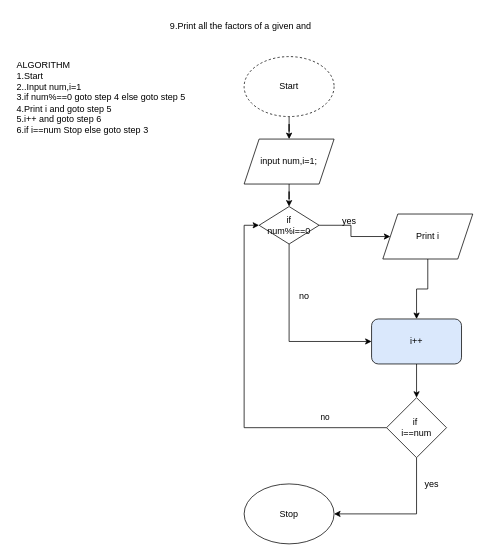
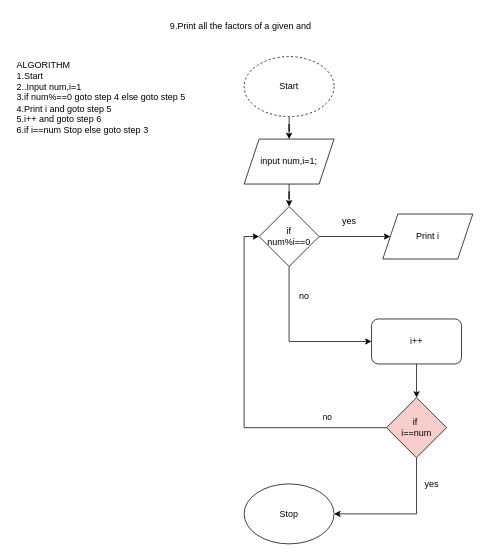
  <mxCell id="0" />
  <mxCell id="1" parent="0" />
  <mxCell id="2" value="Stop" style="ellipse;whiteSpace=wrap;html=1;" parent="1" vertex="1"><mxGeometry x="325" y="645" width="120" height="80" as="geometry" /></mxCell>
  <mxCell id="3" value="" style="edgeStyle=orthogonalEdgeStyle;rounded=0;orthogonalLoop=1;jettySize=auto;html=1;" parent="1" source="4" target="6" edge="1"><mxGeometry relative="1" as="geometry" /></mxCell>
  <mxCell id="4" value="Start" style="ellipse;whiteSpace=wrap;html=1;dashed=1;" parent="1" vertex="1"><mxGeometry x="325" y="75" width="120" height="80" as="geometry" /></mxCell>
  <mxCell id="5" value="" style="edgeStyle=orthogonalEdgeStyle;rounded=0;orthogonalLoop=1;jettySize=auto;html=1;" parent="1" source="6" target="9" edge="1"><mxGeometry relative="1" as="geometry" /></mxCell>
  <mxCell id="6" value="input num,i=1;" style="shape=parallelogram;perimeter=parallelogramPerimeter;whiteSpace=wrap;html=1;fixedSize=1;" parent="1" vertex="1"><mxGeometry x="325" y="185" width="120" height="60" as="geometry" /></mxCell>
  <mxCell id="7" value="" style="edgeStyle=orthogonalEdgeStyle;rounded=0;orthogonalLoop=1;jettySize=auto;html=1;" parent="1" source="9" target="11" edge="1"><mxGeometry relative="1" as="geometry" /></mxCell>
  <mxCell id="8" style="edgeStyle=orthogonalEdgeStyle;rounded=0;orthogonalLoop=1;jettySize=auto;html=1;exitX=0.5;exitY=1;exitDx=0;exitDy=0;entryX=0;entryY=0.5;entryDx=0;entryDy=0;" parent="1" source="9" target="18" edge="1"><mxGeometry relative="1" as="geometry" /></mxCell>
- <mxCell id="9" value="if&lt;br&gt;num%i==0" style="rhombus;whiteSpace=wrap;html=1;" parent="1" vertex="1"><mxGeometry x="345" y="275" width="80" height="50" as="geometry" /></mxCell>
- <mxCell id="10" value="" style="edgeStyle=orthogonalEdgeStyle;rounded=0;orthogonalLoop=1;jettySize=auto;html=1;" parent="1" source="11" target="18" edge="1"><mxGeometry relative="1" as="geometry" /></mxCell>
+ <mxCell id="9" value="if&lt;br&gt;num%i==0" style="rhombus;whiteSpace=wrap;html=1;" parent="1" vertex="1"><mxGeometry x="345" y="275" width="80" height="80" as="geometry" /></mxCell>
  <mxCell id="11" value="Print i" style="shape=parallelogram;perimeter=parallelogramPerimeter;whiteSpace=wrap;html=1;fixedSize=1;" parent="1" vertex="1"><mxGeometry x="510" y="285" width="120" height="60" as="geometry" /></mxCell>
  <mxCell id="12" value="yes&lt;br&gt;" style="text;html=1;align=center;verticalAlign=middle;resizable=0;points=[];autosize=1;strokeColor=none;fillColor=none;" parent="1" vertex="1"><mxGeometry x="445" y="280" width="40" height="30" as="geometry" /></mxCell>
  <mxCell id="13" style="edgeStyle=orthogonalEdgeStyle;rounded=0;orthogonalLoop=1;jettySize=auto;html=1;exitX=0.5;exitY=1;exitDx=0;exitDy=0;entryX=1;entryY=0.5;entryDx=0;entryDy=0;" parent="1" source="16" target="2" edge="1"><mxGeometry relative="1" as="geometry" /></mxCell>
  <mxCell id="14" style="edgeStyle=orthogonalEdgeStyle;rounded=0;orthogonalLoop=1;jettySize=auto;html=1;exitX=0;exitY=0.5;exitDx=0;exitDy=0;entryX=0;entryY=0.5;entryDx=0;entryDy=0;" parent="1" source="16" target="9" edge="1"><mxGeometry relative="1" as="geometry" /></mxCell>
  <mxCell id="15" value="no" style="edgeLabel;html=1;align=center;verticalAlign=middle;resizable=0;points=[];" parent="14" vertex="1" connectable="0"><mxGeometry x="-0.702" y="-7" relative="1" as="geometry"><mxPoint x="-11" y="-8" as="offset" /></mxGeometry></mxCell>
- <mxCell id="16" value="if&amp;nbsp;&lt;br&gt;i==num" style="rhombus;whiteSpace=wrap;html=1;" parent="1" vertex="1"><mxGeometry x="515" y="530" width="80" height="80" as="geometry" /></mxCell>
+ <mxCell id="16" value="if&amp;nbsp;&lt;br&gt;i==num" style="rhombus;whiteSpace=wrap;html=1;fillColor=#f8cecc;" parent="1" vertex="1"><mxGeometry x="515" y="530" width="80" height="80" as="geometry" /></mxCell>
  <mxCell id="17" value="" style="edgeStyle=orthogonalEdgeStyle;rounded=0;orthogonalLoop=1;jettySize=auto;html=1;" parent="1" source="18" target="16" edge="1"><mxGeometry relative="1" as="geometry" /></mxCell>
- <mxCell id="18" value="i++" style="rounded=1;whiteSpace=wrap;html=1;fillColor=#dae8fc;" parent="1" vertex="1"><mxGeometry x="495" y="425" width="120" height="60" as="geometry" /></mxCell>
+ <mxCell id="18" value="i++" style="rounded=1;whiteSpace=wrap;html=1;" parent="1" vertex="1"><mxGeometry x="495" y="425" width="120" height="60" as="geometry" /></mxCell>
  <mxCell id="19" value="yes" style="text;html=1;align=center;verticalAlign=middle;resizable=0;points=[];autosize=1;strokeColor=none;fillColor=none;" parent="1" vertex="1"><mxGeometry x="555" y="630" width="40" height="30" as="geometry" /></mxCell>
  <mxCell id="20" value="no" style="text;html=1;align=center;verticalAlign=middle;resizable=0;points=[];autosize=1;strokeColor=none;fillColor=none;" parent="1" vertex="1"><mxGeometry x="385" y="380" width="40" height="30" as="geometry" /></mxCell>
  <mxCell id="21" value="9.Print all the factors of a given and" style="text;html=1;align=center;verticalAlign=middle;resizable=0;points=[];autosize=1;strokeColor=none;fillColor=none;" parent="1" vertex="1"><mxGeometry x="205" y="20" width="230" height="30" as="geometry" /></mxCell>
  <mxCell id="22" value="ALGORITHM&lt;br&gt;1.Start&lt;br&gt;2..Input num,i=1&lt;br&gt;3.if num%==0 goto step 4 else goto step 5&lt;br&gt;4.Print i and goto step 5&lt;br&gt;5.i++ and goto step 6&lt;br&gt;6.if i==num Stop else goto step 3" style="text;html=1;align=left;verticalAlign=middle;resizable=0;points=[];autosize=1;strokeColor=none;fillColor=none;" vertex="1" parent="1"><mxGeometry x="20" y="75" width="250" height="110" as="geometry" /></mxCell>
